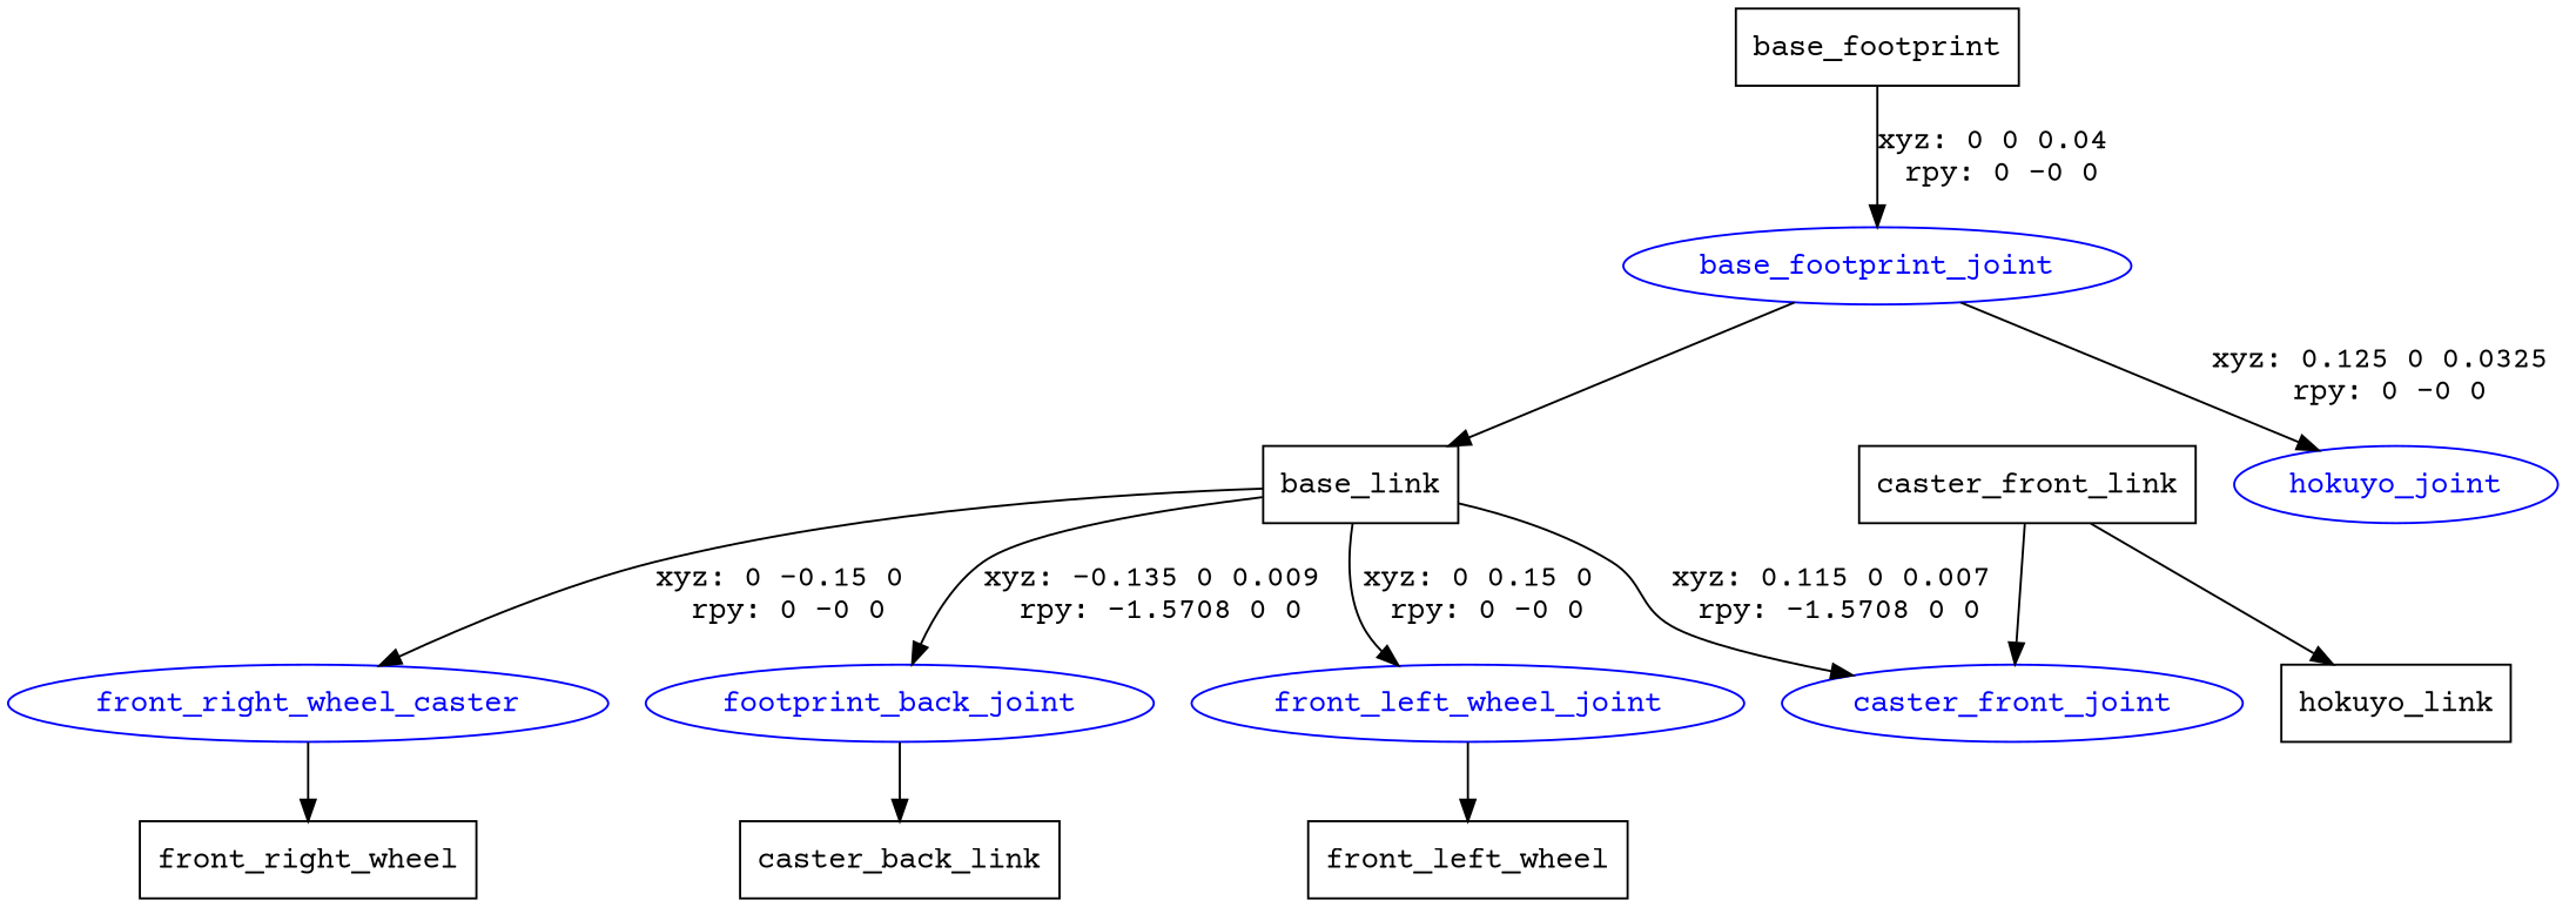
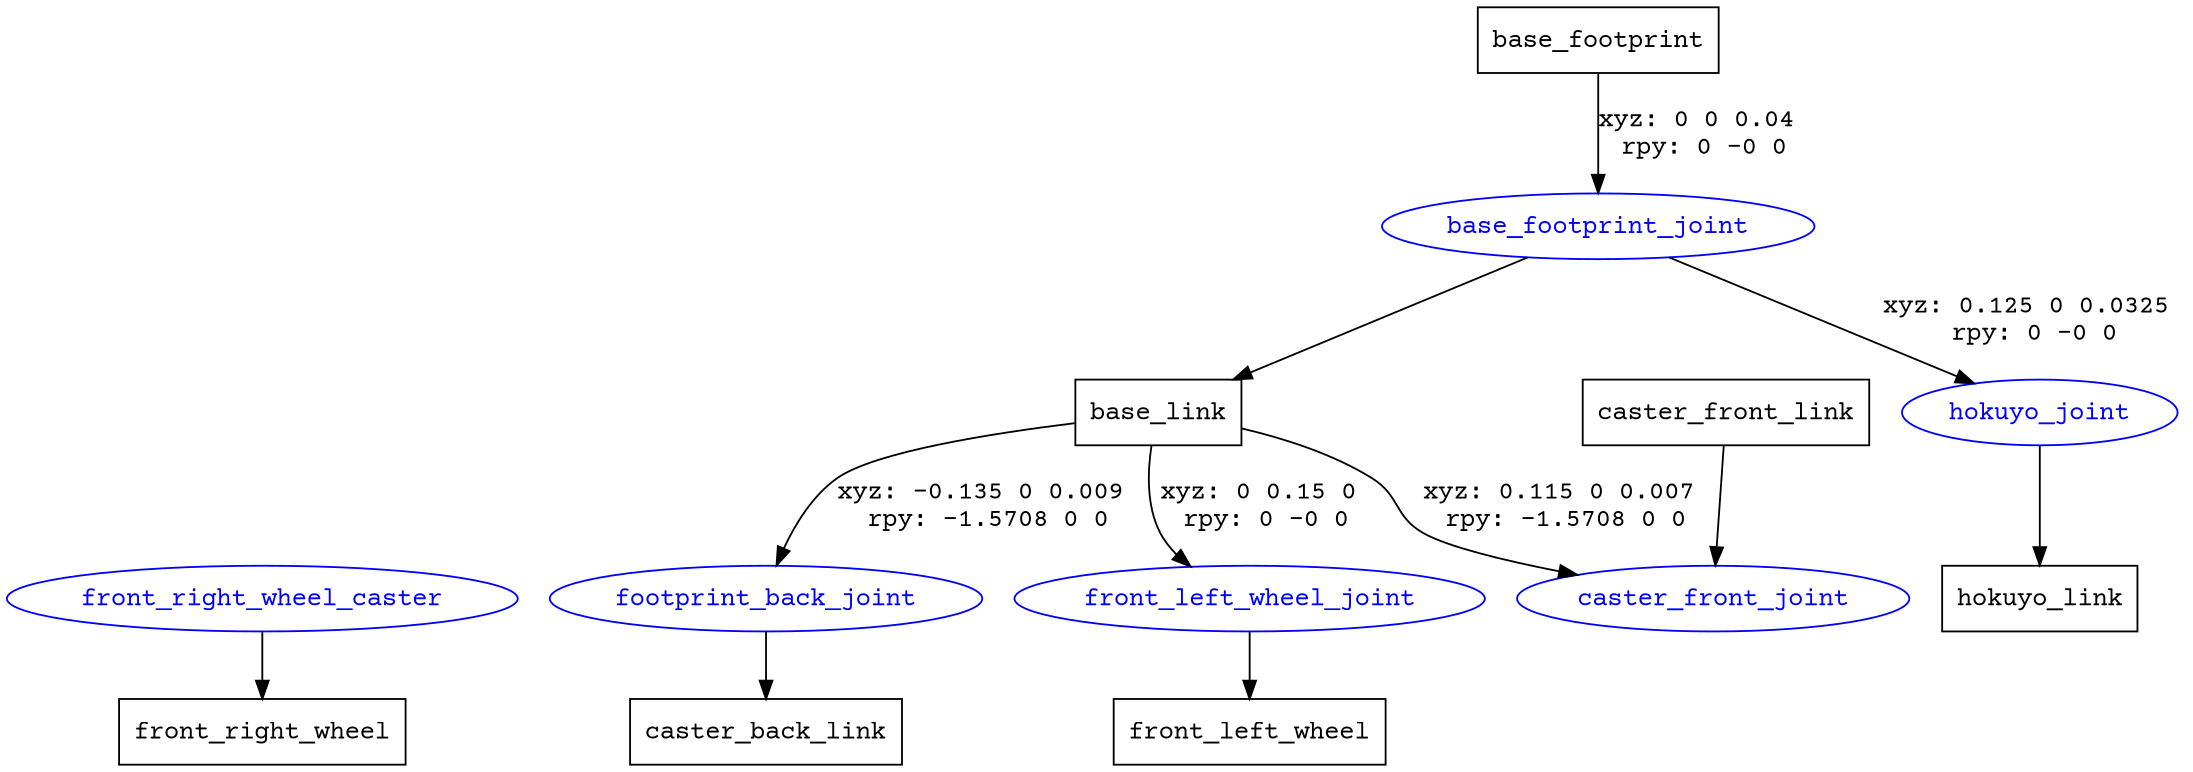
  digraph {
    fontname="Courier Prime"
    node [fontname="Courier Prime" shape=box]
    edge [fontname="Courier Prime"]
    n1 [label=base_footprint]
    base_footprint_joint [color=blue fontcolor=blue shape=ellipse]
    n3 [label=base_link]
    hokuyo_joint [color=blue fontcolor=blue shape=ellipse]
    n5 [color=blue fontcolor=blue label=footprint_back_joint shape=ellipse]
    caster_front_joint [color=blue fontcolor=blue shape=ellipse]
    front_left_wheel_joint [color=blue fontcolor=blue shape=ellipse]
    n8 [color=blue fontcolor=blue label=front_right_wheel_caster shape=ellipse]
    n9 [label=caster_back_link]
    n10 [label=front_left_wheel]
    n11 [label=front_right_wheel]
    n12 [label=hokuyo_link]
    n13 [label=caster_front_link]
    n1 -> base_footprint_joint [label="xyz: 0 0 0.04 \nrpy: 0 -0 0"]
    base_footprint_joint -> n3
    base_footprint_joint -> hokuyo_joint [label="xyz: 0.125 0 0.0325 \nrpy: 0 -0 0"]
    n3 -> n5 [label="xyz: -0.135 0 0.009 \nrpy: -1.5708 0 0"]
    n3 -> caster_front_joint [label="xyz: 0.115 0 0.007 \nrpy: -1.5708 0 0"]
    n3 -> front_left_wheel_joint [label="xyz: 0 0.15 0 \nrpy: 0 -0 0"]
-   n3 -> n8 [label="xyz: 0 -0.15 0 \nrpy: 0 -0 0"]
-   n13 -> n12
+   hokuyo_joint -> n12
    n5 -> n9
    front_left_wheel_joint -> n10
    n8 -> n11
    n13 -> caster_front_joint
  }
